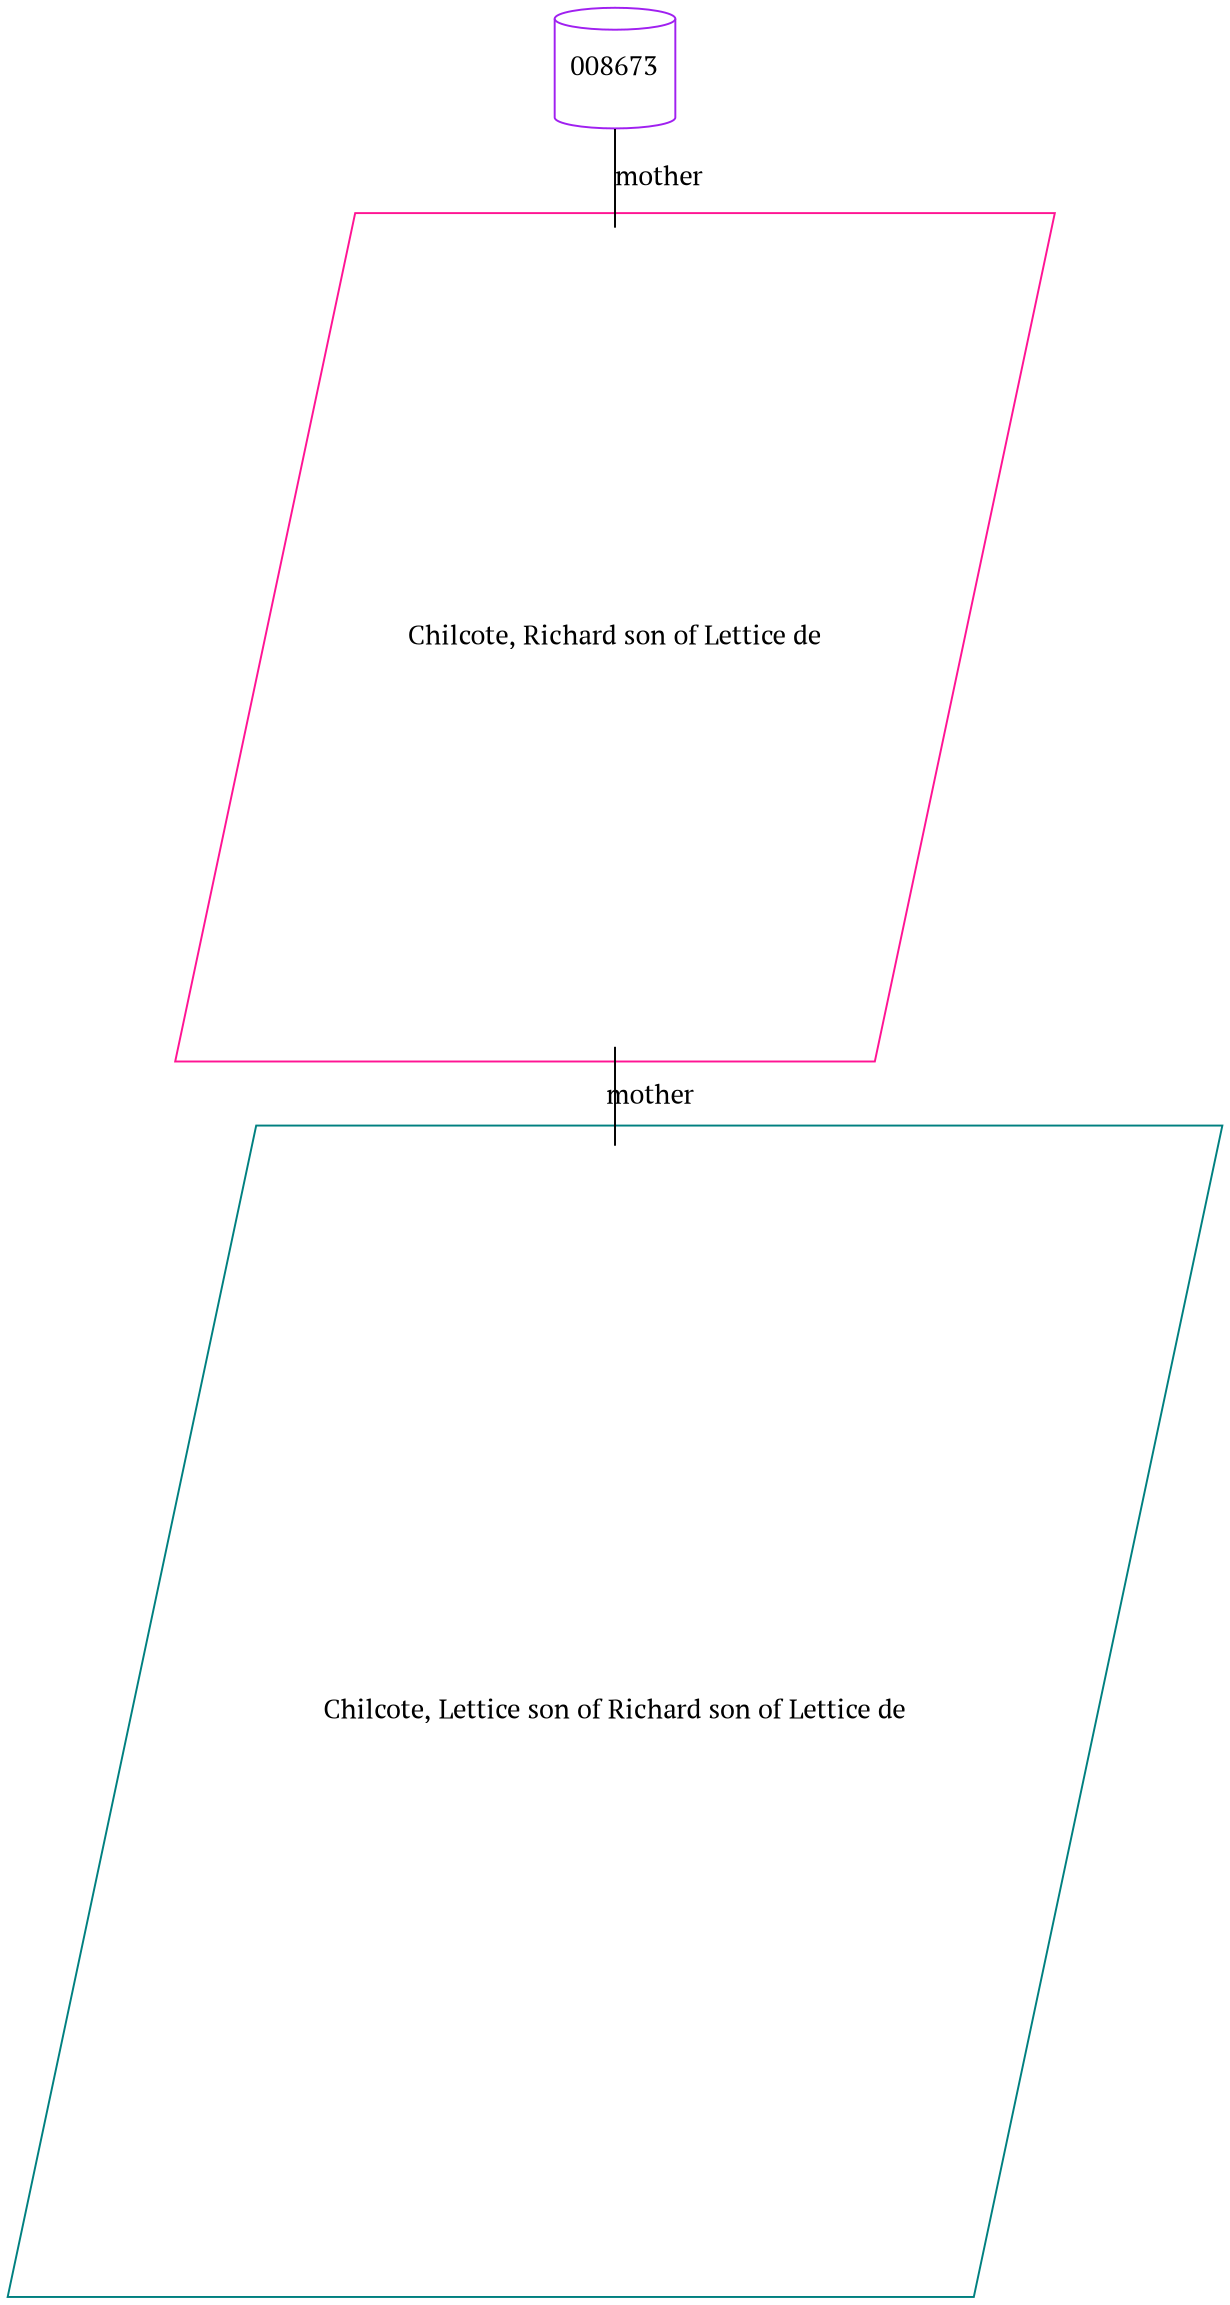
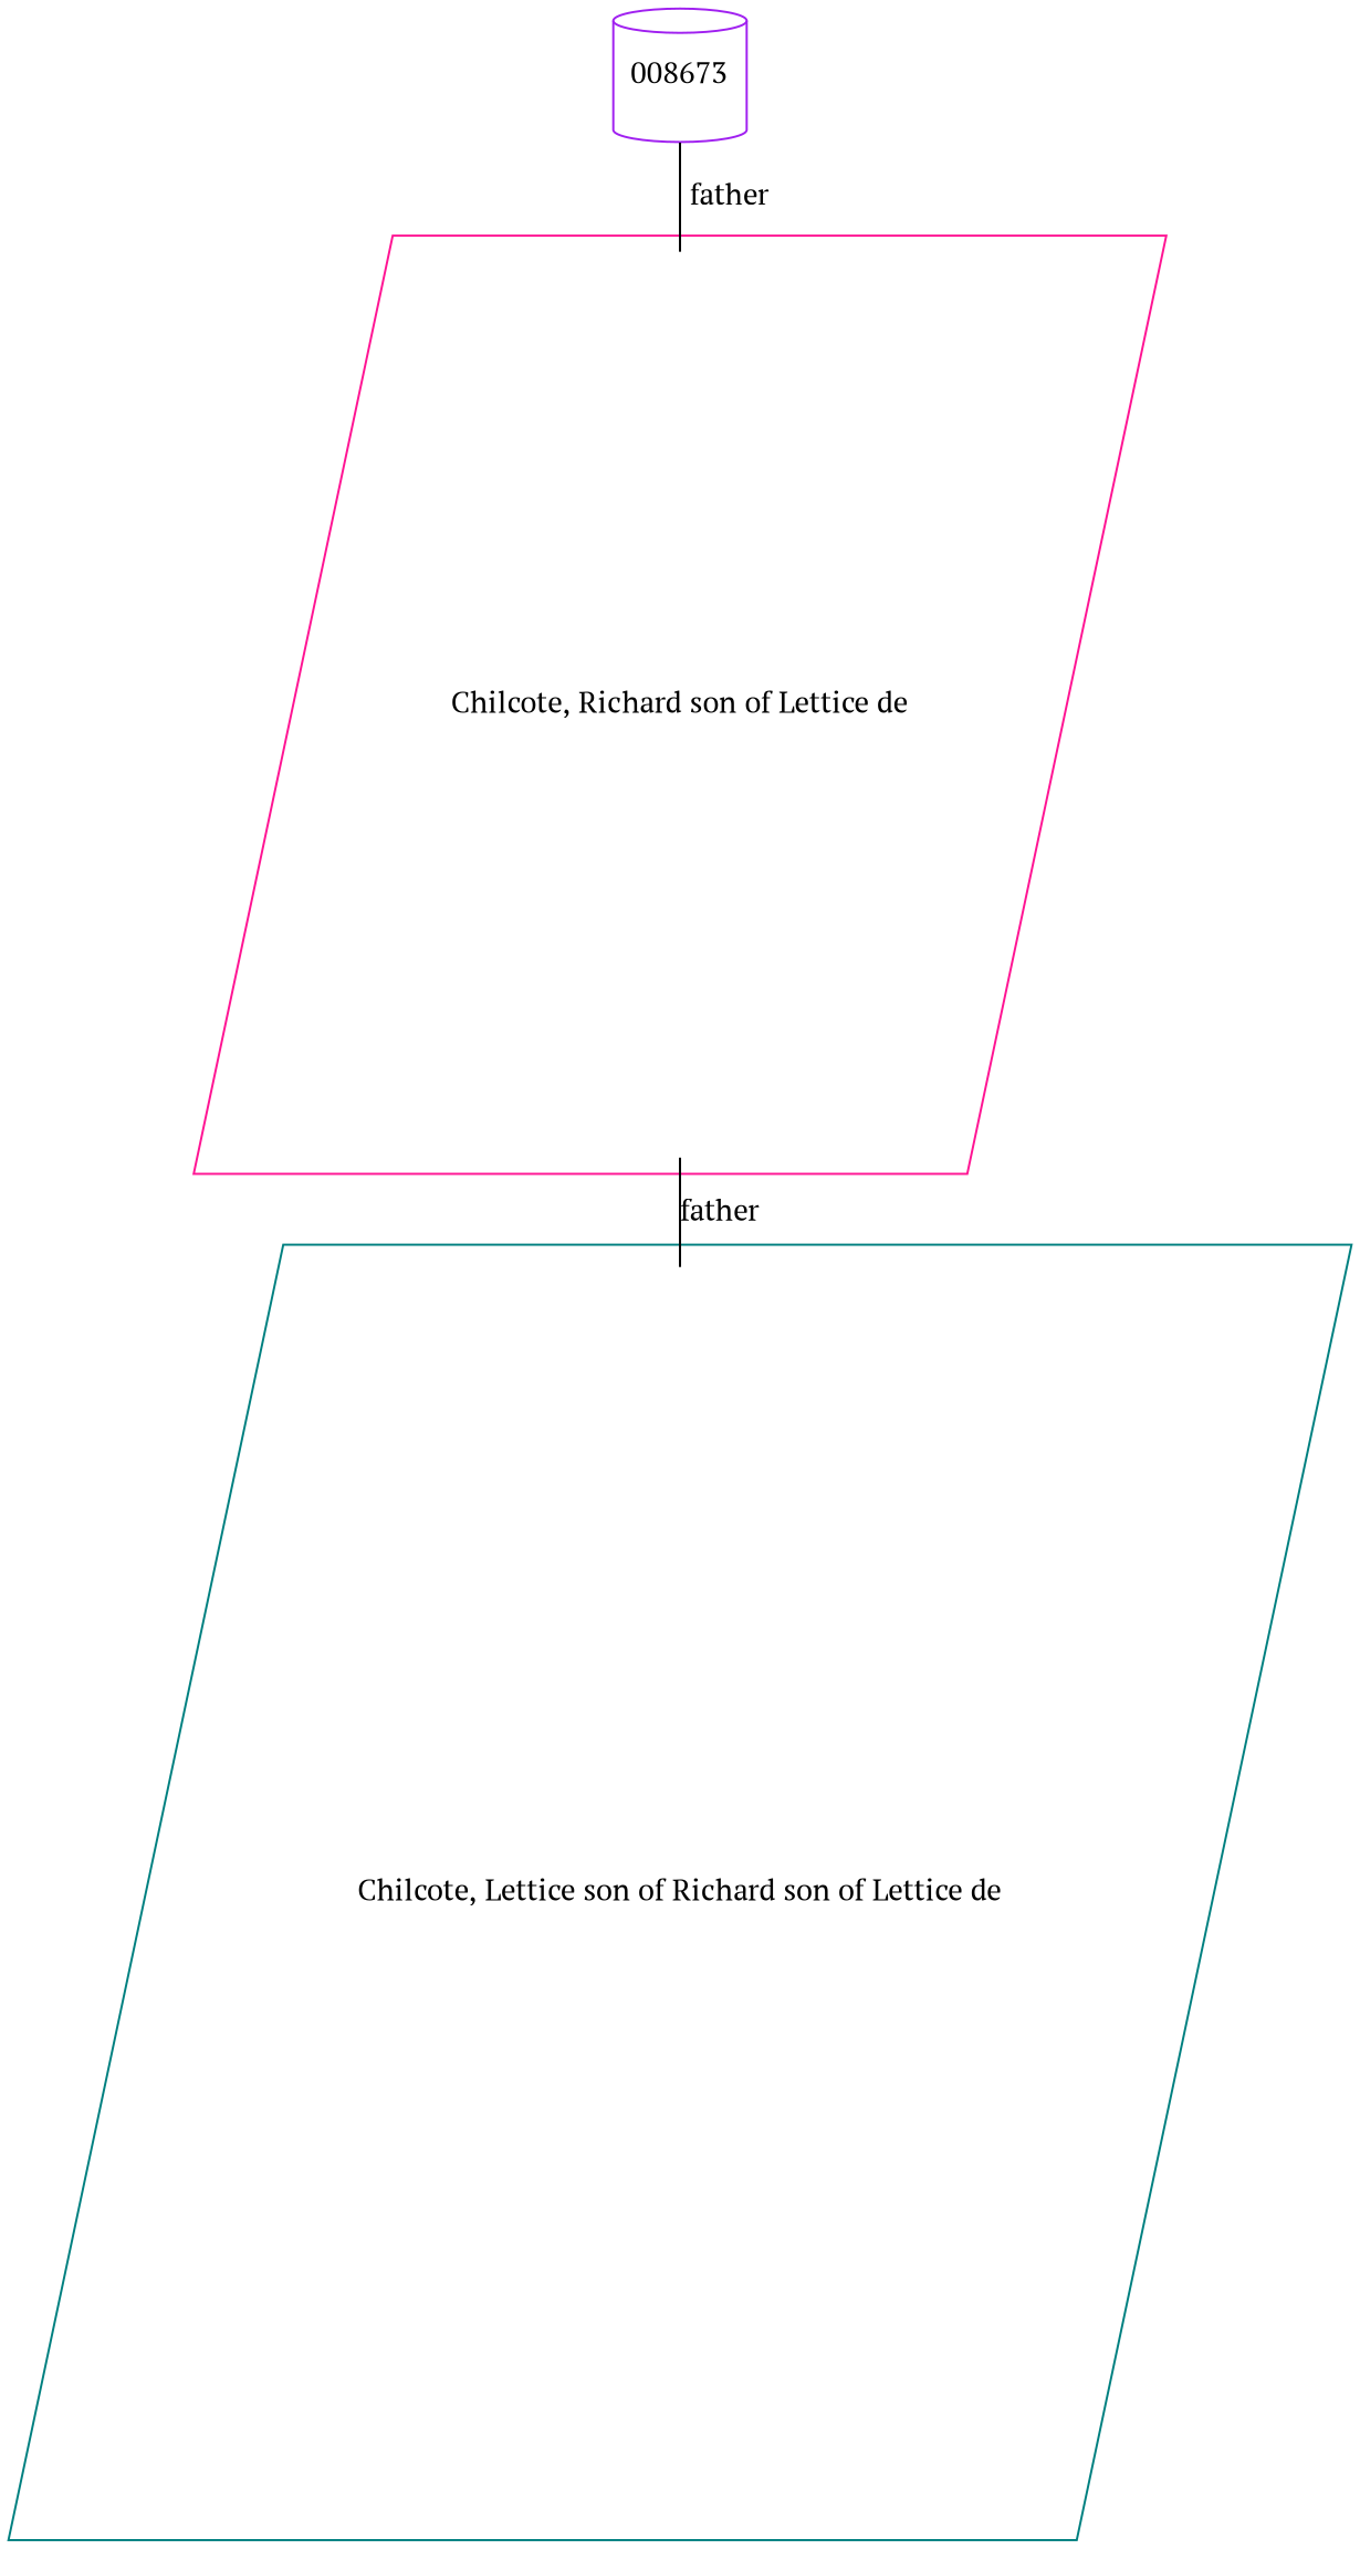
  digraph {
    fontname="PT Serif"
    node [fontname="PT Serif" regular=1 shape=parallelogram]
    edge [arrowsize=0.0 dir=none fontname="PT Serif"]
    n1 [color=purple label=008673 shape=cylinder]
    n2 [color=deeppink label="Chilcote, Richard son of Lettice de"]
    n3 [color=teal label="Chilcote, Lettice son of Richard son of Lettice de"]
-   n1 -> n2 [label=mother]
-   n2 -> n3 [label=mother]
+   n1 -> n2 [label=father]
+   n2 -> n3 [label=father]
  }
